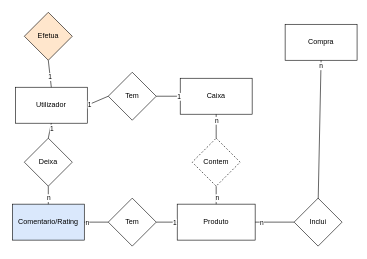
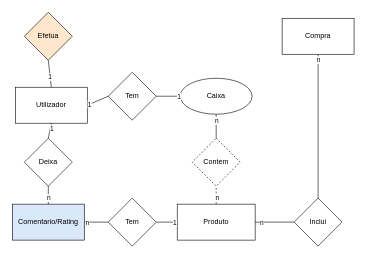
  <mxCell id="0" />
  <mxCell id="1" parent="0" />
  <mxCell id="2" value="Utilizador" style="rounded=0;whiteSpace=wrap;html=1;" vertex="1" parent="1"><mxGeometry x="25" y="145" width="120" height="60" as="geometry" /></mxCell>
  <mxCell id="3" value="Produto" style="rounded=0;whiteSpace=wrap;html=1;" vertex="1" parent="1"><mxGeometry x="295" y="340" width="130" height="60" as="geometry" /></mxCell>
  <mxCell id="4" value="Comentario/Rating" style="rounded=0;whiteSpace=wrap;html=1;fillColor=#dae8fc;" vertex="1" parent="1"><mxGeometry x="20" y="340" width="120" height="60" as="geometry" /></mxCell>
- <mxCell id="5" value="Caixa" style="rounded=0;whiteSpace=wrap;html=1;" vertex="1" parent="1"><mxGeometry x="300" y="130" width="120" height="60" as="geometry" /></mxCell>
+ <mxCell id="5" value="Caixa" style="ellipse;whiteSpace=wrap;html=1;" vertex="1" parent="1"><mxGeometry x="300" y="130" width="120" height="60" as="geometry" /></mxCell>
  <mxCell id="6" value="Tem" style="rhombus;whiteSpace=wrap;html=1;" vertex="1" parent="1"><mxGeometry x="180" y="120" width="80" height="80" as="geometry" /></mxCell>
  <mxCell id="7" value="" style="endArrow=none;html=1;rounded=0;exitX=1;exitY=0.5;exitDx=0;exitDy=0;entryX=0;entryY=0.5;entryDx=0;entryDy=0;" edge="1" parent="1" source="2" target="6"><mxGeometry width="50" height="50" relative="1" as="geometry"><mxPoint x="320" y="260" as="sourcePoint" /><mxPoint x="370" y="210" as="targetPoint" /></mxGeometry></mxCell>
  <mxCell id="8" value="1" style="edgeLabel;html=1;align=center;verticalAlign=middle;resizable=0;points=[];" vertex="1" connectable="0" parent="7"><mxGeometry x="-0.815" relative="1" as="geometry"><mxPoint as="offset" /></mxGeometry></mxCell>
  <mxCell id="9" value="" style="endArrow=none;html=1;rounded=0;exitX=1;exitY=0.5;exitDx=0;exitDy=0;entryX=0;entryY=0.5;entryDx=0;entryDy=0;" edge="1" parent="1" source="6" target="5"><mxGeometry width="50" height="50" relative="1" as="geometry"><mxPoint x="320" y="260" as="sourcePoint" /><mxPoint x="410" y="160" as="targetPoint" /></mxGeometry></mxCell>
  <mxCell id="10" value="1" style="edgeLabel;html=1;align=center;verticalAlign=middle;resizable=0;points=[];" vertex="1" connectable="0" parent="9"><mxGeometry x="0.84" relative="1" as="geometry"><mxPoint as="offset" /></mxGeometry></mxCell>
  <mxCell id="11" value="Contem" style="rhombus;whiteSpace=wrap;html=1;dashed=1;" vertex="1" parent="1"><mxGeometry x="320" y="230" width="80" height="80" as="geometry" /></mxCell>
  <mxCell id="12" value="" style="endArrow=none;html=1;rounded=0;entryX=0.5;entryY=1;entryDx=0;entryDy=0;exitX=0.5;exitY=0;exitDx=0;exitDy=0;" edge="1" parent="1" source="11" target="5"><mxGeometry width="50" height="50" relative="1" as="geometry"><mxPoint x="320" y="260" as="sourcePoint" /><mxPoint x="370" y="210" as="targetPoint" /></mxGeometry></mxCell>
  <mxCell id="13" value="n" style="edgeLabel;html=1;align=center;verticalAlign=middle;resizable=0;points=[];" vertex="1" connectable="0" parent="12"><mxGeometry x="0.3" y="-3" relative="1" as="geometry"><mxPoint x="-3" y="-4" as="offset" /></mxGeometry></mxCell>
- <mxCell id="14" value="" style="endArrow=none;html=1;rounded=0;exitX=0.5;exitY=0;exitDx=0;exitDy=0;entryX=0.5;entryY=1;entryDx=0;entryDy=0;" edge="1" parent="1" source="3" target="11"><mxGeometry width="50" height="50" relative="1" as="geometry"><mxPoint x="320" y="260" as="sourcePoint" /><mxPoint x="370" y="210" as="targetPoint" /></mxGeometry></mxCell>
+ <mxCell id="14" value="" style="endArrow=none;html=1;rounded=0;exitX=0.5;exitY=0;exitDx=0;exitDy=0;entryX=0.5;entryY=1;entryDx=0;entryDy=0;dashed=1;" edge="1" parent="1" source="3" target="11"><mxGeometry width="50" height="50" relative="1" as="geometry"><mxPoint x="320" y="260" as="sourcePoint" /><mxPoint x="370" y="210" as="targetPoint" /></mxGeometry></mxCell>
  <mxCell id="15" value="n" style="edgeLabel;html=1;align=center;verticalAlign=middle;resizable=0;points=[];" vertex="1" connectable="0" parent="14"><mxGeometry x="-0.267" y="-1" relative="1" as="geometry"><mxPoint as="offset" /></mxGeometry></mxCell>
  <mxCell id="16" value="Deixa" style="rhombus;whiteSpace=wrap;html=1;" vertex="1" parent="1"><mxGeometry x="40" y="230" width="80" height="80" as="geometry" /></mxCell>
  <mxCell id="17" value="" style="endArrow=none;html=1;rounded=0;entryX=0.5;entryY=1;entryDx=0;entryDy=0;exitX=0.5;exitY=0;exitDx=0;exitDy=0;" edge="1" parent="1" source="16" target="2"><mxGeometry width="50" height="50" relative="1" as="geometry"><mxPoint x="120" y="230" as="sourcePoint" /><mxPoint x="80" y="200" as="targetPoint" /></mxGeometry></mxCell>
  <mxCell id="18" value="1" style="edgeLabel;html=1;align=center;verticalAlign=middle;resizable=0;points=[];" vertex="1" connectable="0" parent="17"><mxGeometry x="0.3" y="-3" relative="1" as="geometry"><mxPoint x="-1" as="offset" /></mxGeometry></mxCell>
  <mxCell id="19" value="" style="endArrow=none;html=1;rounded=0;entryX=0.5;entryY=1;entryDx=0;entryDy=0;exitX=0.5;exitY=0;exitDx=0;exitDy=0;" edge="1" parent="1" source="4" target="16"><mxGeometry width="50" height="50" relative="1" as="geometry"><mxPoint x="380" y="250" as="sourcePoint" /><mxPoint x="380" y="210" as="targetPoint" /></mxGeometry></mxCell>
  <mxCell id="20" value="n" style="edgeLabel;html=1;align=center;verticalAlign=middle;resizable=0;points=[];" vertex="1" connectable="0" parent="19"><mxGeometry x="0.3" y="-3" relative="1" as="geometry"><mxPoint x="-3" y="9" as="offset" /></mxGeometry></mxCell>
  <mxCell id="21" value="Tem" style="rhombus;whiteSpace=wrap;html=1;" vertex="1" parent="1"><mxGeometry x="180" y="330" width="80" height="80" as="geometry" /></mxCell>
  <mxCell id="22" value="" style="endArrow=none;html=1;rounded=0;entryX=0;entryY=0.5;entryDx=0;entryDy=0;exitX=1;exitY=0.5;exitDx=0;exitDy=0;" edge="1" parent="1" target="21" source="4"><mxGeometry width="50" height="50" relative="1" as="geometry"><mxPoint x="180" y="440" as="sourcePoint" /><mxPoint x="370" y="420" as="targetPoint" /></mxGeometry></mxCell>
  <mxCell id="23" value="n" style="edgeLabel;html=1;align=center;verticalAlign=middle;resizable=0;points=[];" vertex="1" connectable="0" parent="22"><mxGeometry x="-0.815" relative="1" as="geometry"><mxPoint as="offset" /></mxGeometry></mxCell>
  <mxCell id="24" value="" style="endArrow=none;html=1;rounded=0;exitX=1;exitY=0.5;exitDx=0;exitDy=0;entryX=0;entryY=0.5;entryDx=0;entryDy=0;" edge="1" parent="1" source="21" target="3"><mxGeometry width="50" height="50" relative="1" as="geometry"><mxPoint x="320" y="470" as="sourcePoint" /><mxPoint x="300" y="440" as="targetPoint" /></mxGeometry></mxCell>
  <mxCell id="25" value="1" style="edgeLabel;html=1;align=center;verticalAlign=middle;resizable=0;points=[];" vertex="1" connectable="0" parent="24"><mxGeometry x="0.84" relative="1" as="geometry"><mxPoint x="-2" as="offset" /></mxGeometry></mxCell>
  <mxCell id="26" value="Efetua" style="rhombus;whiteSpace=wrap;html=1;fillColor=#ffe6cc;" vertex="1" parent="1"><mxGeometry x="40" y="20" width="80" height="80" as="geometry" /></mxCell>
- <mxCell id="27" value="Compra" style="rounded=0;whiteSpace=wrap;html=1;" vertex="1" parent="1"><mxGeometry x="475" y="40" width="120" height="60" as="geometry" /></mxCell>
+ <mxCell id="27" value="Compra" style="rounded=0;whiteSpace=wrap;html=1;" vertex="1" parent="1"><mxGeometry x="470" y="30" width="120" height="60" as="geometry" /></mxCell>
  <mxCell id="28" value="" style="endArrow=none;html=1;rounded=0;entryX=0.5;entryY=1;entryDx=0;entryDy=0;exitX=0.5;exitY=0;exitDx=0;exitDy=0;" edge="1" parent="1" source="2" target="26"><mxGeometry width="50" height="50" relative="1" as="geometry"><mxPoint x="110" y="230" as="sourcePoint" /><mxPoint x="160" y="180" as="targetPoint" /></mxGeometry></mxCell>
  <mxCell id="29" value="1" style="edgeLabel;html=1;align=center;verticalAlign=middle;resizable=0;points=[];" vertex="1" connectable="0" parent="28"><mxGeometry x="-0.115" y="-2" relative="1" as="geometry"><mxPoint x="-2" y="3" as="offset" /></mxGeometry></mxCell>
  <mxCell id="30" value="" style="endArrow=none;html=1;rounded=0;entryX=0.5;entryY=1;entryDx=0;entryDy=0;" edge="1" parent="1" target="27"><mxGeometry width="50" height="50" relative="1" as="geometry"><mxPoint x="530" y="340" as="sourcePoint" /><mxPoint x="530" y="140" as="targetPoint" /></mxGeometry></mxCell>
  <mxCell id="31" value="n" style="edgeLabel;html=1;align=center;verticalAlign=middle;resizable=0;points=[];" vertex="1" connectable="0" parent="30"><mxGeometry x="0.924" relative="1" as="geometry"><mxPoint as="offset" /></mxGeometry></mxCell>
  <mxCell id="32" value="Inclui" style="rhombus;whiteSpace=wrap;html=1;" vertex="1" parent="1"><mxGeometry x="490" y="330" width="80" height="80" as="geometry" /></mxCell>
  <mxCell id="33" value="" style="endArrow=none;html=1;rounded=0;exitX=1;exitY=0.5;exitDx=0;exitDy=0;entryX=0;entryY=0.5;entryDx=0;entryDy=0;" edge="1" parent="1" source="3" target="32"><mxGeometry width="50" height="50" relative="1" as="geometry"><mxPoint x="330" y="270" as="sourcePoint" /><mxPoint x="380" y="220" as="targetPoint" /></mxGeometry></mxCell>
  <mxCell id="34" value="n" style="edgeLabel;html=1;align=center;verticalAlign=middle;resizable=0;points=[];" vertex="1" connectable="0" parent="33"><mxGeometry x="-0.681" y="-1" relative="1" as="geometry"><mxPoint as="offset" /></mxGeometry></mxCell>
